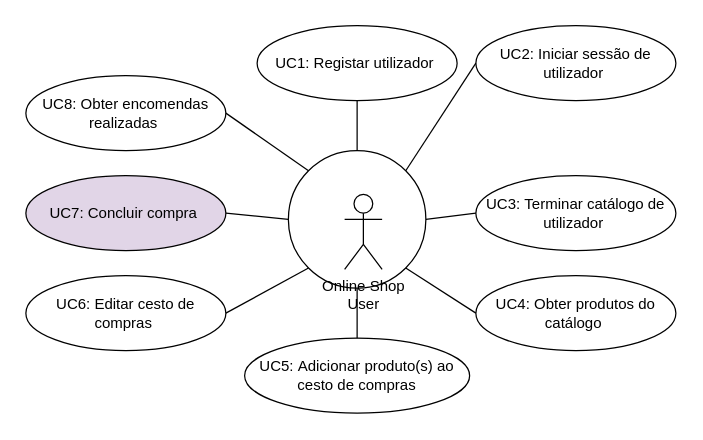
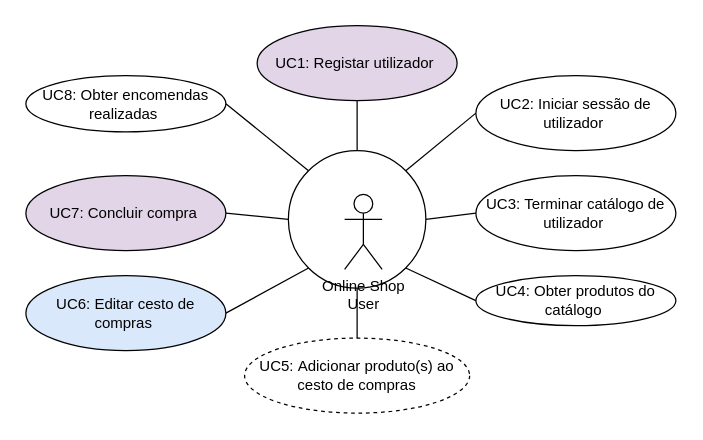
  <mxCell id="0" />
  <mxCell id="1" parent="0" />
  <mxCell id="2" value="" style="ellipse;whiteSpace=wrap;html=1;aspect=fixed;" vertex="1" parent="1"><mxGeometry x="230" y="120" width="110" height="110" as="geometry" /></mxCell>
  <mxCell id="3" value="Online Shop &lt;br&gt;User" style="shape=umlActor;verticalLabelPosition=bottom;verticalAlign=top;html=1;outlineConnect=0;" vertex="1" parent="1"><mxGeometry x="275" y="155" width="30" height="60" as="geometry" /></mxCell>
- <mxCell id="4" value="UC8:&amp;nbsp;Obter encomendas realizadas&amp;nbsp;" style="ellipse;whiteSpace=wrap;html=1;" vertex="1" parent="1"><mxGeometry x="20" y="60" width="160" height="60" as="geometry" /></mxCell>
+ <mxCell id="4" value="UC8:&amp;nbsp;Obter encomendas realizadas&amp;nbsp;" style="ellipse;whiteSpace=wrap;html=1;" vertex="1" parent="1"><mxGeometry x="20" y="60" width="160" height="45" as="geometry" /></mxCell>
  <mxCell id="5" value="UC7:&amp;nbsp;Concluir compra&amp;nbsp;" style="ellipse;whiteSpace=wrap;html=1;fillColor=#e1d5e7;" vertex="1" parent="1"><mxGeometry x="20" y="140" width="160" height="60" as="geometry" /></mxCell>
- <mxCell id="6" value="UC6:&amp;nbsp;Editar cesto de compras&amp;nbsp;" style="ellipse;whiteSpace=wrap;html=1;" vertex="1" parent="1"><mxGeometry x="20" y="220" width="160" height="60" as="geometry" /></mxCell>
- <mxCell id="7" value="UC1:&amp;nbsp;Registar utilizador&amp;nbsp;" style="ellipse;whiteSpace=wrap;html=1;" vertex="1" parent="1"><mxGeometry x="205" y="20" width="160" height="60" as="geometry" /></mxCell>
- <mxCell id="8" value="UC2:&amp;nbsp;Iniciar sessão de utilizador&amp;nbsp;" style="ellipse;whiteSpace=wrap;html=1;" vertex="1" parent="1"><mxGeometry x="380" y="20" width="160" height="60" as="geometry" /></mxCell>
+ <mxCell id="6" value="UC6:&amp;nbsp;Editar cesto de compras&amp;nbsp;" style="ellipse;whiteSpace=wrap;html=1;fillColor=#dae8fc;" vertex="1" parent="1"><mxGeometry x="20" y="220" width="160" height="60" as="geometry" /></mxCell>
+ <mxCell id="7" value="UC1:&amp;nbsp;Registar utilizador&amp;nbsp;" style="ellipse;whiteSpace=wrap;html=1;fillColor=#e1d5e7;" vertex="1" parent="1"><mxGeometry x="205" y="20" width="160" height="60" as="geometry" /></mxCell>
+ <mxCell id="8" value="UC2:&amp;nbsp;Iniciar sessão de utilizador&amp;nbsp;" style="ellipse;whiteSpace=wrap;html=1;" vertex="1" parent="1"><mxGeometry x="380" y="60" width="160" height="60" as="geometry" /></mxCell>
  <mxCell id="9" value="UC3:&amp;nbsp;Terminar catálogo de utilizador&amp;nbsp;" style="ellipse;whiteSpace=wrap;html=1;" vertex="1" parent="1"><mxGeometry x="380" y="140" width="160" height="60" as="geometry" /></mxCell>
- <mxCell id="10" value="UC4:&amp;nbsp;Obter produtos do catálogo&amp;nbsp;" style="ellipse;whiteSpace=wrap;html=1;" vertex="1" parent="1"><mxGeometry x="380" y="220" width="160" height="60" as="geometry" /></mxCell>
- <mxCell id="11" value="UC5:&amp;nbsp;Adicionar produto(s) ao cesto de compras" style="ellipse;whiteSpace=wrap;html=1;" vertex="1" parent="1"><mxGeometry x="195" y="270" width="180" height="60" as="geometry" /></mxCell>
+ <mxCell id="10" value="UC4:&amp;nbsp;Obter produtos do catálogo&amp;nbsp;" style="ellipse;whiteSpace=wrap;html=1;" vertex="1" parent="1"><mxGeometry x="380" y="220" width="160" height="40" as="geometry" /></mxCell>
+ <mxCell id="11" value="UC5:&amp;nbsp;Adicionar produto(s) ao cesto de compras" style="ellipse;whiteSpace=wrap;html=1;dashed=1;" vertex="1" parent="1"><mxGeometry x="195" y="270" width="180" height="60" as="geometry" /></mxCell>
  <mxCell id="12" value="" style="endArrow=none;html=1;rounded=0;entryX=0.5;entryY=1;entryDx=0;entryDy=0;exitX=0.5;exitY=0;exitDx=0;exitDy=0;" edge="1" parent="1" source="2" target="7"><mxGeometry width="50" height="50" relative="1" as="geometry"><mxPoint x="200" y="170" as="sourcePoint" /><mxPoint x="250" y="120" as="targetPoint" /></mxGeometry></mxCell>
  <mxCell id="13" value="" style="endArrow=none;html=1;rounded=0;entryX=0;entryY=0.5;entryDx=0;entryDy=0;exitX=1;exitY=0;exitDx=0;exitDy=0;" edge="1" parent="1" source="2" target="8"><mxGeometry width="50" height="50" relative="1" as="geometry"><mxPoint x="295" y="130" as="sourcePoint" /><mxPoint x="300" y="90" as="targetPoint" /></mxGeometry></mxCell>
  <mxCell id="14" value="" style="endArrow=none;html=1;rounded=0;entryX=0;entryY=0.5;entryDx=0;entryDy=0;exitX=1;exitY=0.5;exitDx=0;exitDy=0;" edge="1" parent="1" source="2" target="9"><mxGeometry width="50" height="50" relative="1" as="geometry"><mxPoint x="305" y="140" as="sourcePoint" /><mxPoint x="310" y="100" as="targetPoint" /></mxGeometry></mxCell>
  <mxCell id="15" value="" style="endArrow=none;html=1;rounded=0;entryX=0;entryY=0.5;entryDx=0;entryDy=0;exitX=1;exitY=1;exitDx=0;exitDy=0;" edge="1" parent="1" source="2" target="10"><mxGeometry width="50" height="50" relative="1" as="geometry"><mxPoint x="315" y="150" as="sourcePoint" /><mxPoint x="320" y="110" as="targetPoint" /></mxGeometry></mxCell>
  <mxCell id="16" value="" style="endArrow=none;html=1;rounded=0;entryX=0.5;entryY=1;entryDx=0;entryDy=0;exitX=0.5;exitY=0;exitDx=0;exitDy=0;" edge="1" parent="1" source="11" target="2"><mxGeometry width="50" height="50" relative="1" as="geometry"><mxPoint x="325" y="160" as="sourcePoint" /><mxPoint x="330" y="120" as="targetPoint" /></mxGeometry></mxCell>
  <mxCell id="17" value="" style="endArrow=none;html=1;rounded=0;entryX=0;entryY=1;entryDx=0;entryDy=0;exitX=1;exitY=0.5;exitDx=0;exitDy=0;" edge="1" parent="1" source="6" target="2"><mxGeometry width="50" height="50" relative="1" as="geometry"><mxPoint x="335" y="170" as="sourcePoint" /><mxPoint x="340" y="130" as="targetPoint" /></mxGeometry></mxCell>
  <mxCell id="18" value="" style="endArrow=none;html=1;rounded=0;entryX=1;entryY=0.5;entryDx=0;entryDy=0;exitX=0;exitY=0.5;exitDx=0;exitDy=0;" edge="1" parent="1" source="2" target="5"><mxGeometry width="50" height="50" relative="1" as="geometry"><mxPoint x="345" y="180" as="sourcePoint" /><mxPoint x="350" y="140" as="targetPoint" /></mxGeometry></mxCell>
  <mxCell id="19" value="" style="endArrow=none;html=1;rounded=0;entryX=1;entryY=0.5;entryDx=0;entryDy=0;exitX=0;exitY=0;exitDx=0;exitDy=0;" edge="1" parent="1" source="2" target="4"><mxGeometry width="50" height="50" relative="1" as="geometry"><mxPoint x="355" y="190" as="sourcePoint" /><mxPoint x="360" y="150" as="targetPoint" /></mxGeometry></mxCell>
